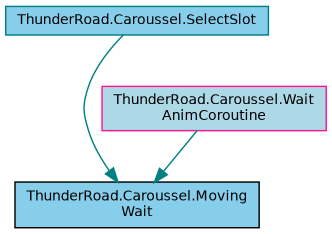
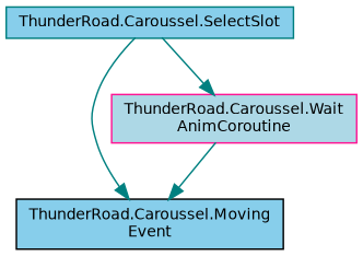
  digraph {
    rankdir=TB
    node [fillcolor=skyblue fontname=Helvetica fontsize=10 shape=record style=filled]
    edge [color=teal fontname=Helvetica fontsize=10 labelfontname=Helvetica labelfontsize=10 style=solid]
    n1 [color=teal height=0.2 label="ThunderRoad.Caroussel.SelectSlot" width=0.4]
-   n2 [color=black height=0.2 label="ThunderRoad.Caroussel.Moving\lWait" width=0.4]
+   n2 [color=black height=0.2 label="ThunderRoad.Caroussel.Moving\lEvent" width=0.4]
    n3 [color=deeppink fillcolor=lightblue height=0.2 label="ThunderRoad.Caroussel.Wait\lAnimCoroutine" width=0.4]
    n1 -> n2
+   n1 -> n3
    n3 -> n2
  }
